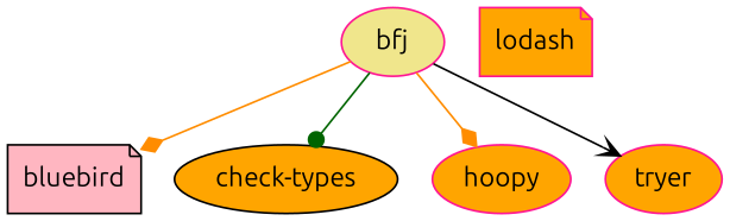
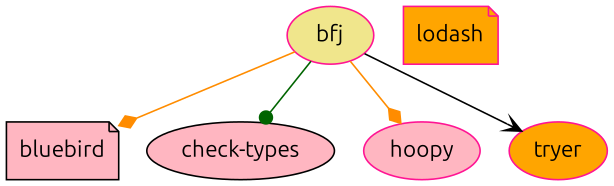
  digraph {
    fontname=Ubuntu
    node [color=deeppink fillcolor=orange fontname=Ubuntu shape=ellipse style=filled]
    edge [arrowhead=diamond color=darkorange fontname=Ubuntu]
    bluebird [color=black fillcolor=lightpink shape=note]
    bfj [fillcolor=khaki]
-   "check-types" [color=black]
-   hoopy
+   "check-types" [color=black fillcolor=lightpink]
+   hoopy [fillcolor=lightpink]
    tryer
    lodash [shape=note]
    bfj -> bluebird
    bfj -> "check-types" [arrowhead=dot color=darkgreen]
    bfj -> hoopy
    bfj -> tryer [arrowhead=vee color=black]
  }
